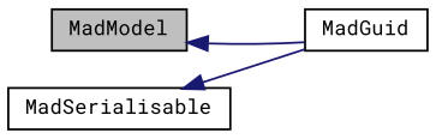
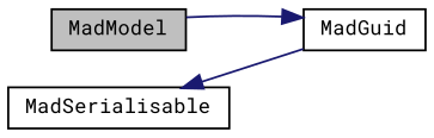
  digraph {
    fontname="Roboto Mono"
    rankdir=LR
    node [color=black fillcolor=white fontname="Roboto Mono" fontsize=10 shape=record style=filled]
    edge [color=midnightblue dir=back fontname="Roboto Mono" fontsize=10 labelfontname=Helvetica labelfontsize=10 style=solid]
    n1 [fillcolor=grey75 fontcolor=black height=0.2 label=MadModel width=0.4]
    n2 [height=0.2 label=MadSerialisable width=0.4]
    n3 [height=0.2 label=MadGuid width=0.4]
    n2 -> n3
-   n1 -> n3
+   n3 -> n1
  }
